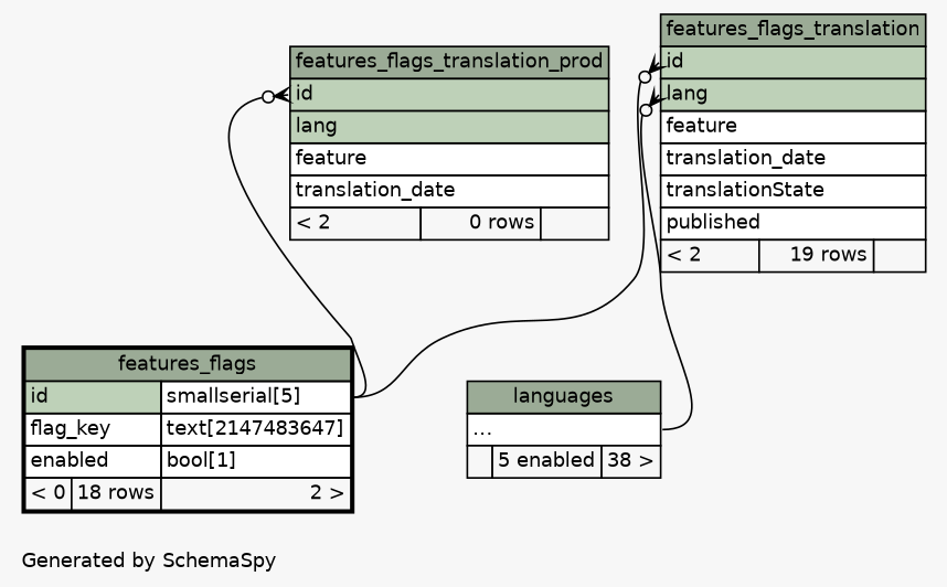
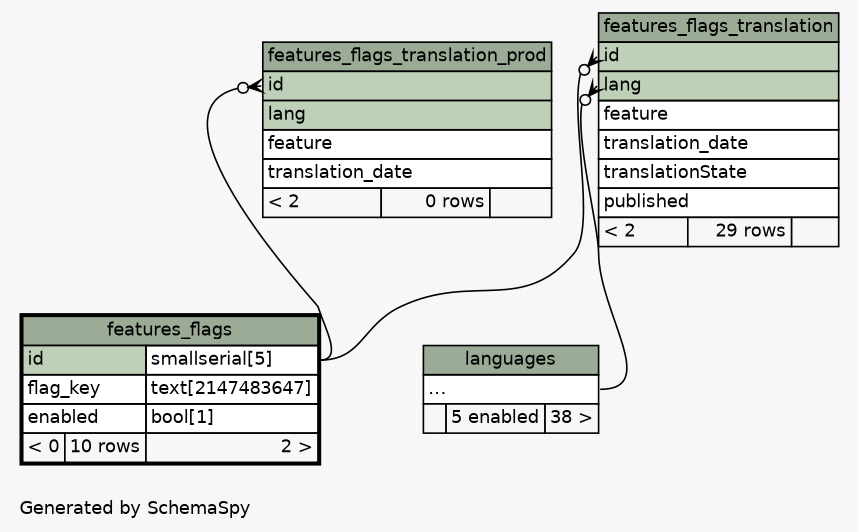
  digraph {
    bgcolor="#f7f7f7"
    fontname=Helvetica
    fontsize=11
    label="\nGenerated by SchemaSpy"
    labeljust=l
    nodesep=0.18
    rankdir=TB
    ranksep=0.46
    node [fontname=Helvetica fontsize=11 shape=plaintext]
    edge [arrowhead=none arrowsize=0.8 arrowtail=crowodot dir=back headport="id.type:e" tailport="id:w"]
-   n1 [label=<     <TABLE BORDER="0" CELLBORDER="1" CELLSPACING="0" BGCOLOR="#ffffff">       <TR><TD COLSPAN="3" BGCOLOR="#9bab96" ALIGN="CENTER">features_flags_translation</TD></TR>       <TR><TD PORT="id" COLSPAN="3" BGCOLOR="#bed1b8" ALIGN="LEFT">id</TD></TR>       <TR><TD PORT="lang" COLSPAN="3" BGCOLOR="#bed1b8" ALIGN="LEFT">lang</TD></TR>       <TR><TD PORT="feature" COLSPAN="3" ALIGN="LEFT">feature</TD></TR>       <TR><TD PORT="translation_date" COLSPAN="3" ALIGN="LEFT">translation_date</TD></TR>       <TR><TD PORT="translationState" COLSPAN="3" ALIGN="LEFT">translationState</TD></TR>       <TR><TD PORT="published" COLSPAN="3" ALIGN="LEFT">published</TD></TR>       <TR><TD ALIGN="LEFT" BGCOLOR="#f7f7f7">&lt; 2</TD><TD ALIGN="RIGHT" BGCOLOR="#f7f7f7">19 rows</TD><TD ALIGN="RIGHT" BGCOLOR="#f7f7f7">  </TD></TR>     </TABLE>>]
-   n2 [label=<     <TABLE BORDER="2" CELLBORDER="1" CELLSPACING="0" BGCOLOR="#ffffff">       <TR><TD COLSPAN="3" BGCOLOR="#9bab96" ALIGN="CENTER">features_flags</TD></TR>       <TR><TD PORT="id" COLSPAN="2" BGCOLOR="#bed1b8" ALIGN="LEFT">id</TD><TD PORT="id.type" ALIGN="LEFT">smallserial[5]</TD></TR>       <TR><TD PORT="flag_key" COLSPAN="2" ALIGN="LEFT">flag_key</TD><TD PORT="flag_key.type" ALIGN="LEFT">text[2147483647]</TD></TR>       <TR><TD PORT="enabled" COLSPAN="2" ALIGN="LEFT">enabled</TD><TD PORT="enabled.type" ALIGN="LEFT">bool[1]</TD></TR>       <TR><TD ALIGN="LEFT" BGCOLOR="#f7f7f7">&lt; 0</TD><TD ALIGN="RIGHT" BGCOLOR="#f7f7f7">18 rows</TD><TD ALIGN="RIGHT" BGCOLOR="#f7f7f7">2 &gt;</TD></TR>     </TABLE>>]
+   n1 [label=<     <TABLE BORDER="0" CELLBORDER="1" CELLSPACING="0" BGCOLOR="#ffffff">       <TR><TD COLSPAN="3" BGCOLOR="#9bab96" ALIGN="CENTER">features_flags_translation</TD></TR>       <TR><TD PORT="id" COLSPAN="3" BGCOLOR="#bed1b8" ALIGN="LEFT">id</TD></TR>       <TR><TD PORT="lang" COLSPAN="3" BGCOLOR="#bed1b8" ALIGN="LEFT">lang</TD></TR>       <TR><TD PORT="feature" COLSPAN="3" ALIGN="LEFT">feature</TD></TR>       <TR><TD PORT="translation_date" COLSPAN="3" ALIGN="LEFT">translation_date</TD></TR>       <TR><TD PORT="translationState" COLSPAN="3" ALIGN="LEFT">translationState</TD></TR>       <TR><TD PORT="published" COLSPAN="3" ALIGN="LEFT">published</TD></TR>       <TR><TD ALIGN="LEFT" BGCOLOR="#f7f7f7">&lt; 2</TD><TD ALIGN="RIGHT" BGCOLOR="#f7f7f7">29 rows</TD><TD ALIGN="RIGHT" BGCOLOR="#f7f7f7">  </TD></TR>     </TABLE>>]
+   n2 [label=<     <TABLE BORDER="2" CELLBORDER="1" CELLSPACING="0" BGCOLOR="#ffffff">       <TR><TD COLSPAN="3" BGCOLOR="#9bab96" ALIGN="CENTER">features_flags</TD></TR>       <TR><TD PORT="id" COLSPAN="2" BGCOLOR="#bed1b8" ALIGN="LEFT">id</TD><TD PORT="id.type" ALIGN="LEFT">smallserial[5]</TD></TR>       <TR><TD PORT="flag_key" COLSPAN="2" ALIGN="LEFT">flag_key</TD><TD PORT="flag_key.type" ALIGN="LEFT">text[2147483647]</TD></TR>       <TR><TD PORT="enabled" COLSPAN="2" ALIGN="LEFT">enabled</TD><TD PORT="enabled.type" ALIGN="LEFT">bool[1]</TD></TR>       <TR><TD ALIGN="LEFT" BGCOLOR="#f7f7f7">&lt; 0</TD><TD ALIGN="RIGHT" BGCOLOR="#f7f7f7">10 rows</TD><TD ALIGN="RIGHT" BGCOLOR="#f7f7f7">2 &gt;</TD></TR>     </TABLE>>]
    n3 [label=<     <TABLE BORDER="0" CELLBORDER="1" CELLSPACING="0" BGCOLOR="#ffffff">       <TR><TD COLSPAN="3" BGCOLOR="#9bab96" ALIGN="CENTER">languages</TD></TR>       <TR><TD PORT="elipses" COLSPAN="3" ALIGN="LEFT">...</TD></TR>       <TR><TD ALIGN="LEFT" BGCOLOR="#f7f7f7">  </TD><TD ALIGN="RIGHT" BGCOLOR="#f7f7f7">5 enabled</TD><TD ALIGN="RIGHT" BGCOLOR="#f7f7f7">38 &gt;</TD></TR>     </TABLE>>]
    n4 [label=<     <TABLE BORDER="0" CELLBORDER="1" CELLSPACING="0" BGCOLOR="#ffffff">       <TR><TD COLSPAN="3" BGCOLOR="#9bab96" ALIGN="CENTER">features_flags_translation_prod</TD></TR>       <TR><TD PORT="id" COLSPAN="3" BGCOLOR="#bed1b8" ALIGN="LEFT">id</TD></TR>       <TR><TD PORT="lang" COLSPAN="3" BGCOLOR="#bed1b8" ALIGN="LEFT">lang</TD></TR>       <TR><TD PORT="feature" COLSPAN="3" ALIGN="LEFT">feature</TD></TR>       <TR><TD PORT="translation_date" COLSPAN="3" ALIGN="LEFT">translation_date</TD></TR>       <TR><TD ALIGN="LEFT" BGCOLOR="#f7f7f7">&lt; 2</TD><TD ALIGN="RIGHT" BGCOLOR="#f7f7f7">0 rows</TD><TD ALIGN="RIGHT" BGCOLOR="#f7f7f7">  </TD></TR>     </TABLE>>]
    n1 -> n2
    n1 -> n3 [headport="elipses:e" tailport="lang:w"]
    n4 -> n2
  }
